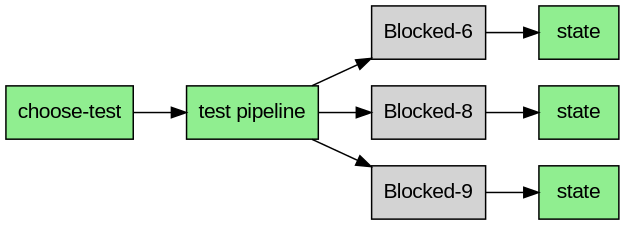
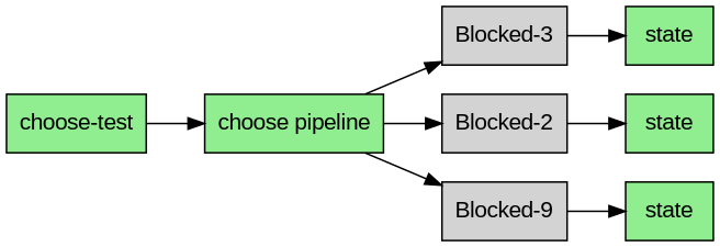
  digraph {
    fontname="Liberation Sans"
    rankdir=LR
    node [fillcolor="#90ee90" fontname="Liberation Sans" shape=box style=filled]
    edge [fontname="Liberation Sans"]
    n1 [label="choose-test"]
-   n2 [label="test pipeline"]
-   n3 [fillcolor="#d3d3d3" label="Blocked-6"]
-   n4 [fillcolor="#d3d3d3" label="Blocked-8"]
+   n2 [label="choose pipeline"]
+   n3 [fillcolor="#d3d3d3" label="Blocked-3"]
+   n4 [fillcolor="#d3d3d3" label="Blocked-2"]
    n5 [fillcolor="#d3d3d3" label="Blocked-9"]
    n6 [label=state]
    n7 [label=state]
    n8 [label=state]
    n1 -> n2
    n2 -> n3
    n2 -> n4
    n2 -> n5
    n3 -> n6
    n4 -> n7
    n5 -> n8
  }
